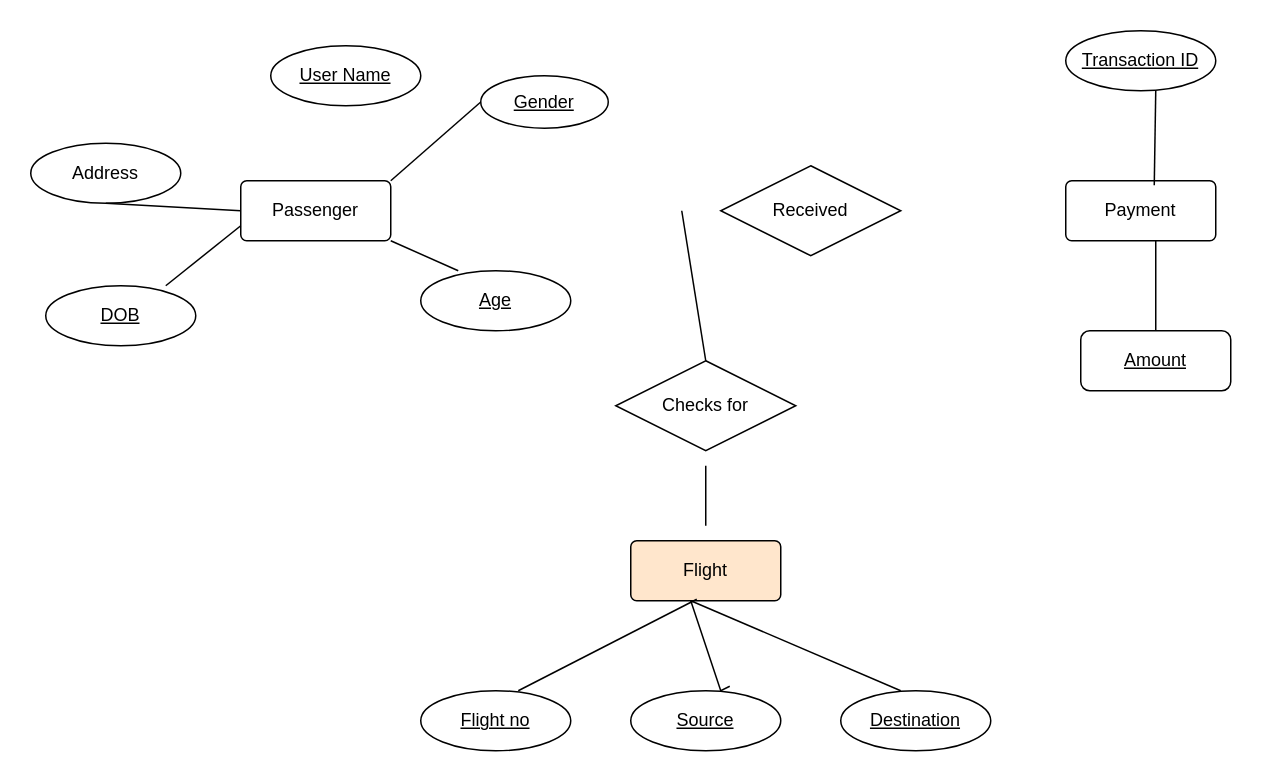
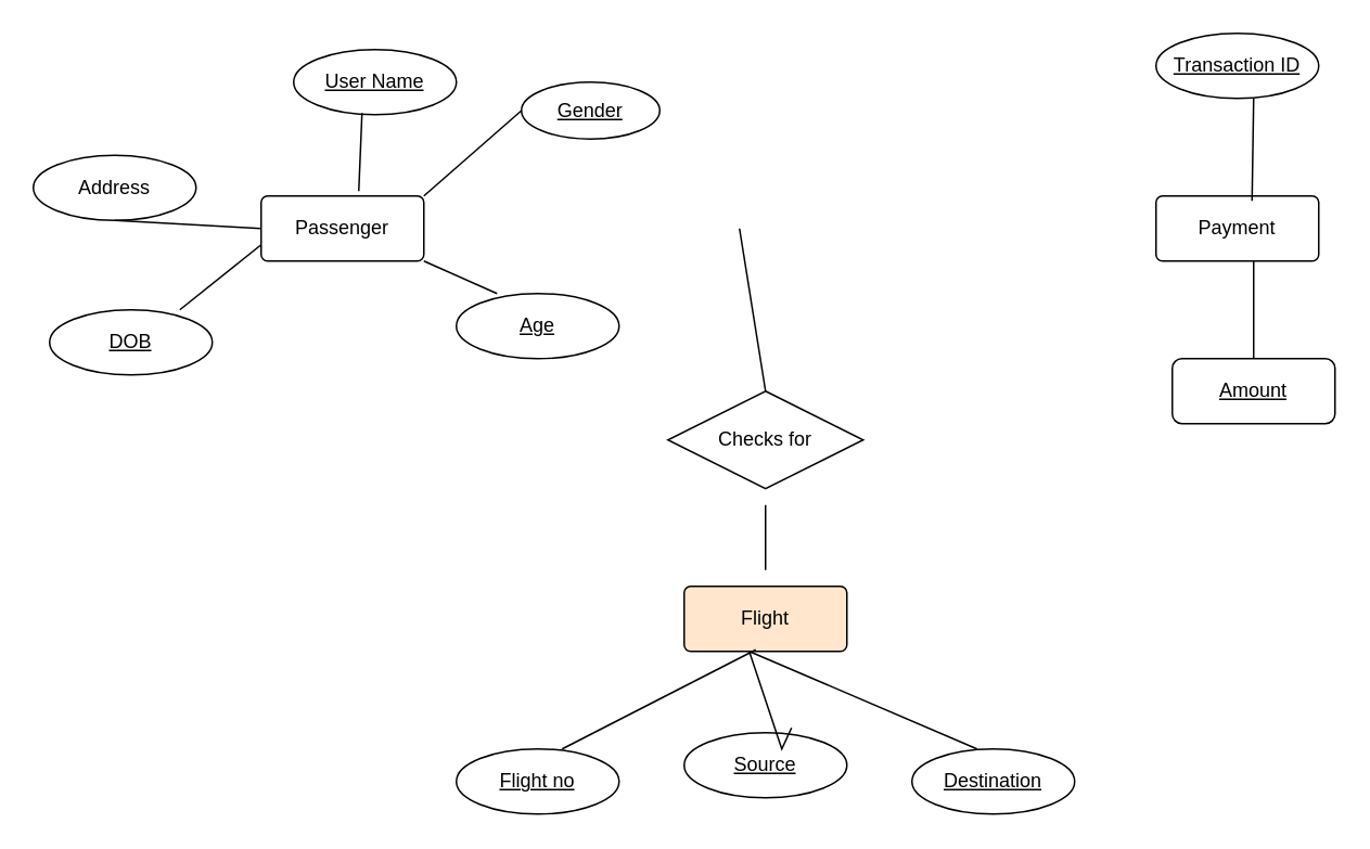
  <mxCell id="0" />
  <mxCell id="1" parent="0" />
  <mxCell id="2" value="Address" style="ellipse;whiteSpace=wrap;html=1;align=center;" vertex="1" parent="1"><mxGeometry x="20" y="95" width="100" height="40" as="geometry" /></mxCell>
  <mxCell id="3" value="Gender" style="ellipse;whiteSpace=wrap;html=1;align=center;fontStyle=4;" vertex="1" parent="1"><mxGeometry x="320" y="50" width="85" height="35" as="geometry" /></mxCell>
  <mxCell id="4" value="User Name" style="ellipse;whiteSpace=wrap;html=1;align=center;fontStyle=4;" vertex="1" parent="1"><mxGeometry x="180" y="30" width="100" height="40" as="geometry" /></mxCell>
  <mxCell id="5" value="Age" style="ellipse;whiteSpace=wrap;html=1;align=center;fontStyle=4;" vertex="1" parent="1"><mxGeometry x="280" y="180" width="100" height="40" as="geometry" /></mxCell>
  <mxCell id="6" value="DOB" style="ellipse;whiteSpace=wrap;html=1;align=center;fontStyle=4;" vertex="1" parent="1"><mxGeometry x="30" y="190" width="100" height="40" as="geometry" /></mxCell>
  <mxCell id="7" value="Passenger" style="rounded=1;arcSize=10;whiteSpace=wrap;html=1;align=center;" vertex="1" parent="1"><mxGeometry x="160" y="120" width="100" height="40" as="geometry" /></mxCell>
- <mxCell id="8" value="Received" style="shape=rhombus;perimeter=rhombusPerimeter;whiteSpace=wrap;html=1;align=center;" vertex="1" parent="1"><mxGeometry x="480" y="110" width="120" height="60" as="geometry" /></mxCell>
  <mxCell id="9" value="Payment" style="rounded=1;arcSize=10;whiteSpace=wrap;html=1;align=center;" vertex="1" parent="1"><mxGeometry x="710" y="120" width="100" height="40" as="geometry" /></mxCell>
  <mxCell id="10" value="Transaction ID" style="ellipse;whiteSpace=wrap;html=1;align=center;fontStyle=4;" vertex="1" parent="1"><mxGeometry x="710" y="20" width="100" height="40" as="geometry" /></mxCell>
  <mxCell id="11" value="Amount" style="whiteSpace=wrap;html=1;align=center;fontStyle=4;rounded=1;" vertex="1" parent="1"><mxGeometry x="720" y="220" width="100" height="40" as="geometry" /></mxCell>
  <mxCell id="12" value="Flight" style="rounded=1;arcSize=10;whiteSpace=wrap;html=1;align=center;fillColor=#ffe6cc;" vertex="1" parent="1"><mxGeometry x="420" y="360" width="100" height="40" as="geometry" /></mxCell>
- <mxCell id="13" value="Source" style="ellipse;whiteSpace=wrap;html=1;align=center;fontStyle=4;" vertex="1" parent="1"><mxGeometry x="420" y="460" width="100" height="40" as="geometry" /></mxCell>
+ <mxCell id="13" value="Source" style="ellipse;whiteSpace=wrap;html=1;align=center;fontStyle=4;" vertex="1" parent="1"><mxGeometry x="420" y="450" width="100" height="40" as="geometry" /></mxCell>
  <mxCell id="14" value="Flight no" style="ellipse;whiteSpace=wrap;html=1;align=center;fontStyle=4;" vertex="1" parent="1"><mxGeometry x="280" y="460" width="100" height="40" as="geometry" /></mxCell>
  <mxCell id="15" value="Destination" style="ellipse;whiteSpace=wrap;html=1;align=center;fontStyle=4;" vertex="1" parent="1"><mxGeometry x="560" y="460" width="100" height="40" as="geometry" /></mxCell>
  <mxCell id="16" value="" style="endArrow=none;html=1;rounded=0;entryX=0.5;entryY=1;entryDx=0;entryDy=0;exitX=0;exitY=0.5;exitDx=0;exitDy=0;" edge="1" parent="1" source="7" target="2"><mxGeometry width="50" height="50" relative="1" as="geometry"><mxPoint x="70" y="190" as="sourcePoint" /><mxPoint x="120" y="140" as="targetPoint" /></mxGeometry></mxCell>
  <mxCell id="17" value="" style="endArrow=none;html=1;rounded=0;" edge="1" parent="1"><mxGeometry width="50" height="50" relative="1" as="geometry"><mxPoint x="110" y="190" as="sourcePoint" /><mxPoint x="160" y="150" as="targetPoint" /></mxGeometry></mxCell>
  <mxCell id="18" value="" style="endArrow=none;html=1;rounded=0;entryX=1;entryY=1;entryDx=0;entryDy=0;" edge="1" parent="1" target="7"><mxGeometry width="50" height="50" relative="1" as="geometry"><mxPoint x="305" y="180" as="sourcePoint" /><mxPoint x="355" y="130" as="targetPoint" /></mxGeometry></mxCell>
  <mxCell id="19" value="" style="endArrow=none;html=1;rounded=0;entryX=0;entryY=0.5;entryDx=0;entryDy=0;" edge="1" parent="1" target="3"><mxGeometry width="50" height="50" relative="1" as="geometry"><mxPoint x="260" y="120" as="sourcePoint" /><mxPoint x="310" y="70" as="targetPoint" /></mxGeometry></mxCell>
+ <mxCell id="20" value="" style="endArrow=none;html=1;rounded=0;entryX=0.42;entryY=0.975;entryDx=0;entryDy=0;entryPerimeter=0;exitX=0.6;exitY=-0.075;exitDx=0;exitDy=0;exitPerimeter=0;" edge="1" parent="1" source="7" target="4"><mxGeometry width="50" height="50" relative="1" as="geometry"><mxPoint x="220" y="110" as="sourcePoint" /><mxPoint x="260" y="70" as="targetPoint" /></mxGeometry></mxCell>
  <mxCell id="21" value="" style="endArrow=none;html=1;rounded=0;exitX=0.59;exitY=0.075;exitDx=0;exitDy=0;exitPerimeter=0;" edge="1" parent="1" source="9"><mxGeometry width="50" height="50" relative="1" as="geometry"><mxPoint x="770" y="110" as="sourcePoint" /><mxPoint x="770" y="60" as="targetPoint" /></mxGeometry></mxCell>
  <mxCell id="22" value="" style="endArrow=none;html=1;rounded=0;exitX=0.5;exitY=0;exitDx=0;exitDy=0;" edge="1" parent="1" source="11"><mxGeometry width="50" height="50" relative="1" as="geometry"><mxPoint x="720" y="210" as="sourcePoint" /><mxPoint x="770" y="160" as="targetPoint" /></mxGeometry></mxCell>
  <mxCell id="23" value="Checks for" style="shape=rhombus;perimeter=rhombusPerimeter;whiteSpace=wrap;html=1;align=center;" vertex="1" parent="1"><mxGeometry x="410" y="240" width="120" height="60" as="geometry" /></mxCell>
  <mxCell id="24" value="" style="endArrow=none;html=1;rounded=0;" edge="1" parent="1"><mxGeometry width="50" height="50" relative="1" as="geometry"><mxPoint x="470" y="350" as="sourcePoint" /><mxPoint x="470" y="310" as="targetPoint" /></mxGeometry></mxCell>
  <mxCell id="25" value="" style="endArrow=none;html=1;rounded=0;exitX=0.5;exitY=0;exitDx=0;exitDy=0;" edge="1" parent="1" source="23"><mxGeometry width="50" height="50" relative="1" as="geometry"><mxPoint x="470" y="230" as="sourcePoint" /><mxPoint x="454" y="140" as="targetPoint" /></mxGeometry></mxCell>
  <mxCell id="26" value="" style="endArrow=none;html=1;rounded=0;entryX=0.44;entryY=0.975;entryDx=0;entryDy=0;entryPerimeter=0;" edge="1" parent="1" target="12"><mxGeometry width="50" height="50" relative="1" as="geometry"><mxPoint x="345" y="460" as="sourcePoint" /><mxPoint x="395" y="410" as="targetPoint" /></mxGeometry></mxCell>
  <mxCell id="27" value="" style="endArrow=none;html=1;rounded=0;exitX=0.66;exitY=-0.075;exitDx=0;exitDy=0;exitPerimeter=0;" edge="1" parent="1" source="13"><mxGeometry width="50" height="50" relative="1" as="geometry"><mxPoint x="470" y="470" as="sourcePoint" /><mxPoint x="460" y="400" as="targetPoint" /><Array as="points"><mxPoint x="480" y="460" /></Array></mxGeometry></mxCell>
  <mxCell id="28" value="" style="endArrow=none;html=1;rounded=0;" edge="1" parent="1"><mxGeometry width="50" height="50" relative="1" as="geometry"><mxPoint x="600" y="460" as="sourcePoint" /><mxPoint x="460" y="400" as="targetPoint" /></mxGeometry></mxCell>
